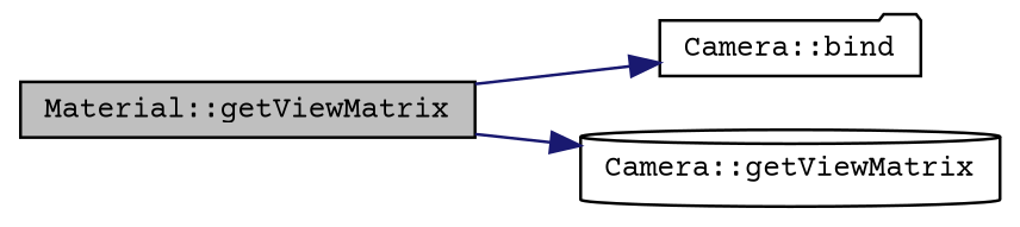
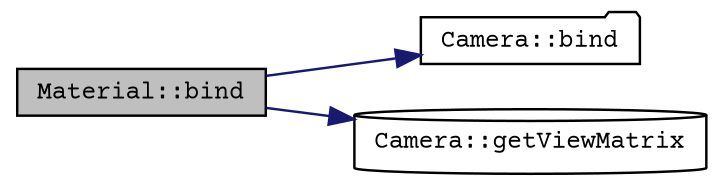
  digraph {
    fontname="Courier Prime"
    rankdir=LR
    node [color=black fillcolor=white fontname="Courier Prime" fontsize=10 style=filled]
    edge [color=midnightblue fontname="Courier Prime" fontsize=10 labelfontname=Helvetica labelfontsize=10 style=solid]
-   n1 [fillcolor=grey75 fontcolor=black height=0.2 label="Material::getViewMatrix" shape=box width=0.4]
+   n1 [fillcolor=grey75 fontcolor=black height=0.2 label="Material::bind" shape=box width=0.4]
    n2 [height=0.2 label="Camera::bind" shape=folder width=0.4]
    n3 [height=0.2 label="Camera::getViewMatrix" shape=cylinder width=0.4]
    n1 -> n2
    n1 -> n3
  }
